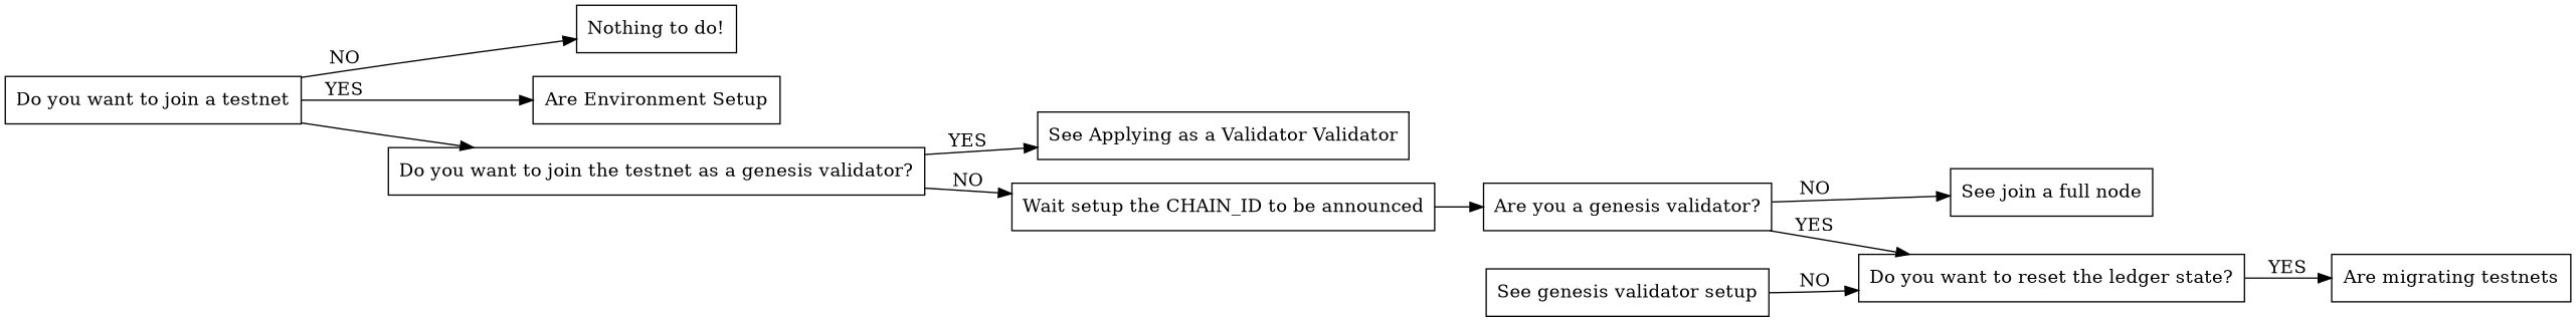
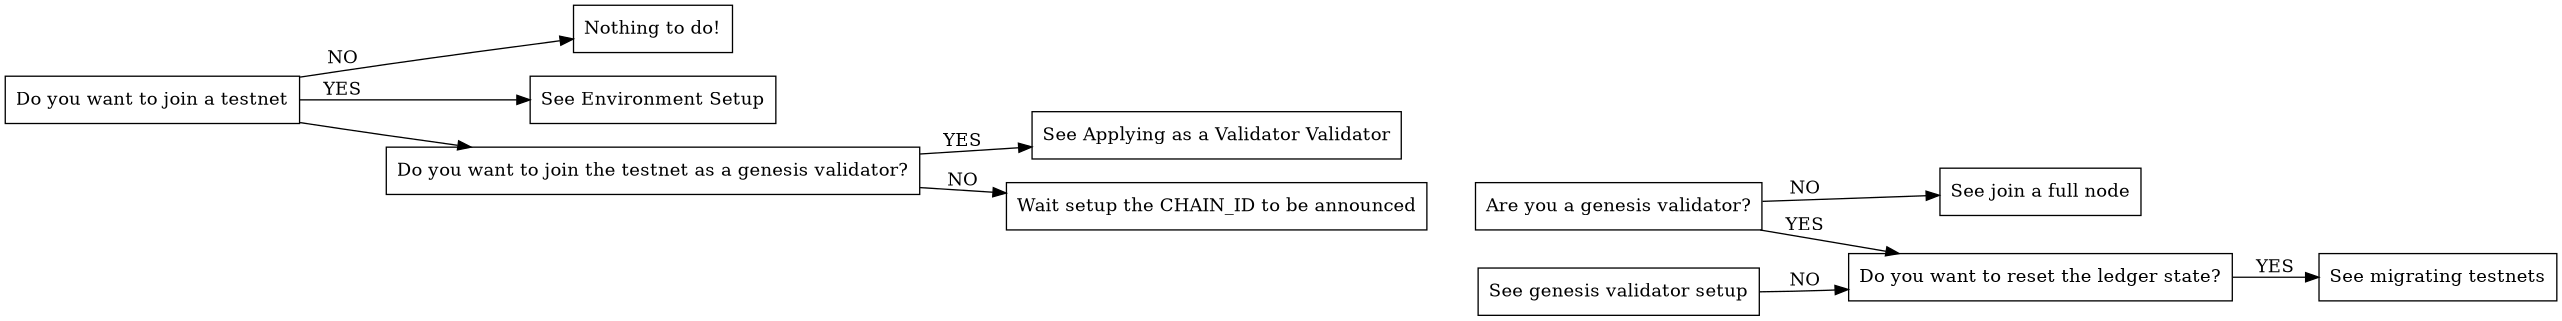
  digraph {
    rankdir=LR
    node [shape=box]
    n1 [label="Do you want to join a testnet"]
    n2 [label="Nothing to do!"]
-   n3 [label="Are Environment Setup"]
+   n3 [label="See Environment Setup"]
    n4 [label="Do you want to join the testnet as a genesis validator?"]
    n5 [label="See Applying as a Validator Validator"]
    n6 [label="Wait setup the CHAIN_ID to be announced"]
    n7 [label="Are you a genesis validator?"]
    n8 [label="Do you want to reset the ledger state?"]
    n9 [label="See join a full node"]
-   n10 [label="Are migrating testnets"]
+   n10 [label="See migrating testnets"]
    n11 [label="See genesis validator setup"]
    n1 -> n2 [label=NO]
    n1 -> n3 [label=YES]
    n1 -> n4
    n4 -> n5 [label=YES]
    n4 -> n6 [label=NO]
-   n6 -> n7
    n7 -> n8 [label=YES]
    n7 -> n9 [label=NO]
    n8 -> n10 [label=YES]
    n11 -> n8 [label=NO]
  }
